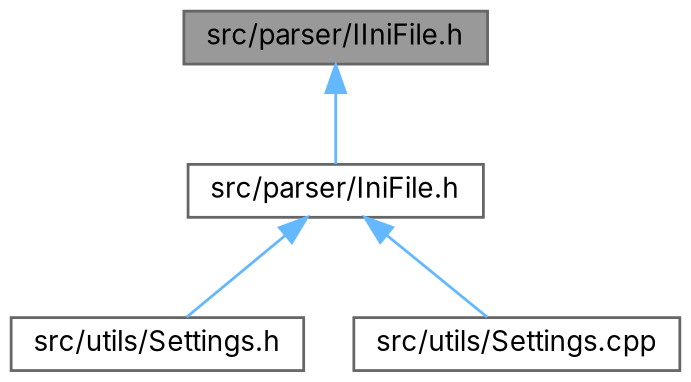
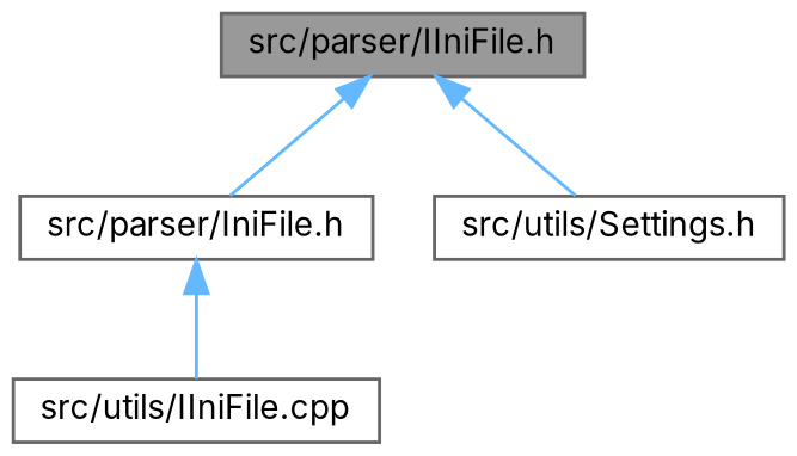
  digraph {
    fontname=Inter
    node [color=grey40 fillcolor=white fontname=Inter fontsize=10 shape=box style=filled]
    edge [color=steelblue1 dir=back fontname=Inter fontsize=10 labelfontname=Helvetica labelfontsize=10 style=solid]
    n1 [color=gray40 fillcolor=grey60 fontcolor=black height=0.2 label="src/parser/IIniFile.h" width=0.4]
    n2 [height=0.2 label="src/parser/IniFile.h" width=0.4]
    n3 [height=0.2 label="src/utils/Settings.h" width=0.4]
-   n4 [height=0.2 label="src/utils/Settings.cpp" width=0.4]
+   n4 [height=0.2 label="src/utils/IIniFile.cpp" width=0.4]
    n1 -> n2
-   n2 -> n3
+   n1 -> n3
    n2 -> n4
  }
